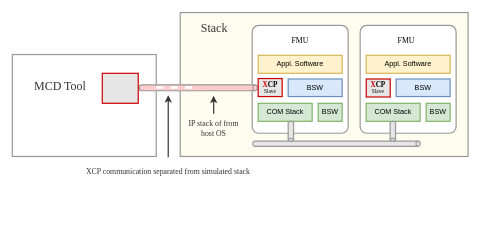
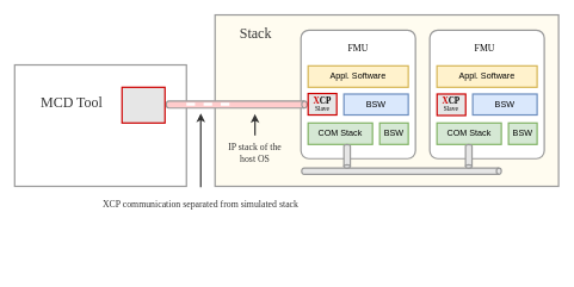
  <mxCell id="0" />
  <mxCell id="1" parent="0" />
  <mxCell id="2" value="" style="rounded=0;whiteSpace=wrap;html=1;strokeColor=#999999;strokeWidth=2;fillColor=default;" parent="1" vertex="1"><mxGeometry x="20" y="90" width="240" height="170" as="geometry" /></mxCell>
  <mxCell id="3" value="" style="rounded=0;whiteSpace=wrap;html=1;strokeWidth=2;strokeColor=#999999;fillColor=#FFFCF0;" parent="1" vertex="1"><mxGeometry x="300" y="20" width="480" height="240" as="geometry" /></mxCell>
  <mxCell id="4" value="" style="rounded=1;whiteSpace=wrap;html=1;strokeColor=#999999;strokeWidth=2;fillColor=#FFFFFF;arcSize=7;" parent="1" vertex="1"><mxGeometry x="420" y="41.3" width="160" height="180" as="geometry" /></mxCell>
  <mxCell id="5" value="" style="shape=cylinder3;whiteSpace=wrap;html=1;boundedLbl=1;backgroundOutline=1;size=3.826;strokeColor=#999999;strokeWidth=2;fillColor=#FFCCCC;rotation=90;" parent="1" vertex="1"><mxGeometry x="325.3" y="47" width="9.85" height="197" as="geometry" /></mxCell>
  <mxCell id="6" value="" style="endArrow=none;dashed=1;html=1;rounded=0;strokeWidth=7;strokeColor=#FFFFFF;jumpSize=6;startSize=6;endSize=6;" parent="1" edge="1"><mxGeometry width="50" height="50" relative="1" as="geometry"><mxPoint x="610" y="67.55" as="sourcePoint" /><mxPoint x="630" y="168.05" as="targetPoint" /></mxGeometry></mxCell>
  <mxCell id="7" value="Appl. Software" style="rounded=0;whiteSpace=wrap;html=1;strokeColor=#d6b656;strokeWidth=2;fillColor=#fff2cc;" parent="1" vertex="1"><mxGeometry x="430" y="91.3" width="140" height="30" as="geometry" /></mxCell>
  <mxCell id="8" value="BSW" style="rounded=0;whiteSpace=wrap;html=1;strokeColor=#6c8ebf;strokeWidth=2;fillColor=#dae8fc;" parent="1" vertex="1"><mxGeometry x="480" y="130.8" width="90" height="29.25" as="geometry" /></mxCell>
  <mxCell id="9" value="COM Stack" style="rounded=0;whiteSpace=wrap;html=1;strokeColor=#82b366;strokeWidth=2;fillColor=#d5e8d4;" parent="1" vertex="1"><mxGeometry x="430" y="171.3" width="90" height="30" as="geometry" /></mxCell>
  <mxCell id="10" value="BSW" style="rounded=0;whiteSpace=wrap;html=1;strokeColor=#82b366;strokeWidth=2;fillColor=#d5e8d4;" parent="1" vertex="1"><mxGeometry x="530" y="171.3" width="40" height="30" as="geometry" /></mxCell>
  <mxCell id="11" value="" style="rounded=1;whiteSpace=wrap;html=1;strokeColor=#999999;strokeWidth=2;fillColor=#FFFFFF;arcSize=7;" parent="1" vertex="1"><mxGeometry x="600" y="41.3" width="160" height="180" as="geometry" /></mxCell>
  <mxCell id="12" value="Appl. Software" style="rounded=0;whiteSpace=wrap;html=1;strokeColor=#d6b656;strokeWidth=2;fillColor=#fff2cc;" parent="1" vertex="1"><mxGeometry x="610" y="91.3" width="140" height="30" as="geometry" /></mxCell>
  <mxCell id="13" value="BSW" style="rounded=0;whiteSpace=wrap;html=1;strokeColor=#6c8ebf;strokeWidth=2;fillColor=#dae8fc;" parent="1" vertex="1"><mxGeometry x="660" y="130.8" width="90" height="29.25" as="geometry" /></mxCell>
  <mxCell id="14" value="COM Stack" style="rounded=0;whiteSpace=wrap;html=1;strokeColor=#82b366;strokeWidth=2;fillColor=#d5e8d4;" parent="1" vertex="1"><mxGeometry x="610" y="171.3" width="90" height="30" as="geometry" /></mxCell>
  <mxCell id="15" value="BSW" style="rounded=0;whiteSpace=wrap;html=1;strokeColor=#82b366;strokeWidth=2;fillColor=#d5e8d4;" parent="1" vertex="1"><mxGeometry x="710" y="171.3" width="40" height="30" as="geometry" /></mxCell>
  <mxCell id="16" value="" style="shape=cylinder3;whiteSpace=wrap;html=1;boundedLbl=1;backgroundOutline=1;size=3.432;strokeColor=#999999;strokeWidth=2;fillColor=#E6E6E6;rotation=90;" parent="1" vertex="1"><mxGeometry x="556" y="99.3" width="9" height="279" as="geometry" /></mxCell>
  <mxCell id="17" value="" style="shape=cylinder3;whiteSpace=wrap;html=1;boundedLbl=1;backgroundOutline=1;size=2.207;strokeColor=#999999;strokeWidth=2;fillColor=#E6E6E6;rotation=-180;" parent="1" vertex="1"><mxGeometry x="480" y="201.3" width="9" height="33" as="geometry" /></mxCell>
  <mxCell id="18" value="" style="shape=cylinder3;whiteSpace=wrap;html=1;boundedLbl=1;backgroundOutline=1;size=2.207;strokeColor=#999999;strokeWidth=2;fillColor=#E6E6E6;rotation=-180;" parent="1" vertex="1"><mxGeometry x="650" y="201.3" width="9" height="33" as="geometry" /></mxCell>
  <mxCell id="19" value="" style="rounded=0;whiteSpace=wrap;html=1;strokeColor=#CC0000;strokeWidth=2;fillColor=#E6E6E6;fontFamily=Verdana;" parent="1" vertex="1"><mxGeometry x="170" y="121.3" width="60" height="50" as="geometry" /></mxCell>
  <mxCell id="20" value="" style="rounded=0;whiteSpace=wrap;html=1;strokeColor=#CC0000;strokeWidth=2;fillColor=#E6E6E6;fontFamily=Verdana;" parent="1" vertex="1"><mxGeometry x="430" y="130.05" width="40" height="30" as="geometry" /></mxCell>
  <mxCell id="21" value="&lt;div style=&quot;font-size: 12px; line-height: 100%;&quot;&gt;&lt;font style=&quot;font-size: 12px;&quot;&gt;&lt;b&gt;&lt;font style=&quot;font-size: 12px;&quot; data-font-src=&quot;https://fonts.googleapis.com/css?family=Akaya+Telivigala&quot; face=&quot;Akaya Telivigala&quot;&gt;&lt;font style=&quot;font-size: 12px;&quot; color=&quot;#CC0000&quot;&gt;X&lt;/font&gt;&lt;font style=&quot;font-size: 12px;&quot; color=&quot;#000000&quot;&gt;CP&lt;/font&gt;&lt;/font&gt;&lt;/b&gt;&lt;/font&gt;&lt;/div&gt;&lt;div style=&quot;font-size: 9px; line-height: 100%;&quot;&gt;&lt;font style=&quot;font-size: 9px;&quot; color=&quot;#000000&quot;&gt;Slave&lt;/font&gt;&lt;font style=&quot;font-size: 12px;&quot;&gt;&lt;br&gt;&lt;/font&gt;&lt;/div&gt;" style="text;html=1;strokeColor=none;fillColor=none;align=center;verticalAlign=middle;whiteSpace=wrap;rounded=0;strokeWidth=2;fontFamily=Verdana;fontSize=13;fontColor=#CC0000;" parent="1" vertex="1"><mxGeometry x="432.76" y="128.86" width="34.47" height="30" as="geometry" /></mxCell>
  <mxCell id="22" value="" style="rounded=0;whiteSpace=wrap;html=1;strokeColor=#CC0000;strokeWidth=2;fillColor=#E6E6E6;fontFamily=Verdana;" parent="1" vertex="1"><mxGeometry x="610.15" y="130.8" width="40" height="30" as="geometry" /></mxCell>
  <mxCell id="23" value="&lt;div style=&quot;font-size: 12px; line-height: 100%;&quot;&gt;&lt;font style=&quot;font-size: 12px;&quot;&gt;&lt;b&gt;&lt;font style=&quot;font-size: 12px;&quot; data-font-src=&quot;https://fonts.googleapis.com/css?family=Akaya+Telivigala&quot; face=&quot;Akaya Telivigala&quot;&gt;&lt;font style=&quot;font-size: 12px;&quot; color=&quot;#CC0000&quot;&gt;X&lt;/font&gt;&lt;font style=&quot;font-size: 12px;&quot; color=&quot;#000000&quot;&gt;CP&lt;/font&gt;&lt;/font&gt;&lt;/b&gt;&lt;/font&gt;&lt;/div&gt;&lt;div style=&quot;font-size: 9px; line-height: 100%;&quot;&gt;&lt;font style=&quot;font-size: 9px;&quot; color=&quot;#000000&quot;&gt;Slave&lt;/font&gt;&lt;font style=&quot;font-size: 12px;&quot;&gt;&lt;br&gt;&lt;/font&gt;&lt;/div&gt;" style="text;html=1;strokeColor=none;fillColor=none;align=center;verticalAlign=middle;whiteSpace=wrap;rounded=0;strokeWidth=2;fontFamily=Verdana;fontSize=13;fontColor=#CC0000;" parent="1" vertex="1"><mxGeometry x="612.92" y="128.86" width="34.47" height="30" as="geometry" /></mxCell>
  <mxCell id="24" value="FMU" style="text;html=1;strokeColor=none;fillColor=none;align=center;verticalAlign=middle;whiteSpace=wrap;rounded=0;strokeWidth=2;fontFamily=Verdana;fontSize=13;fontColor=#000000;" parent="1" vertex="1"><mxGeometry x="470" y="51.3" width="60" height="30" as="geometry" /></mxCell>
  <mxCell id="25" value="FMU" style="text;html=1;strokeColor=none;fillColor=none;align=center;verticalAlign=middle;whiteSpace=wrap;rounded=0;strokeWidth=2;fontFamily=Verdana;fontSize=13;fontColor=#000000;" parent="1" vertex="1"><mxGeometry x="647.39" y="51.3" width="60" height="30" as="geometry" /></mxCell>
  <mxCell id="26" value="&lt;font style=&quot;font-size: 20px;&quot; color=&quot;#333333&quot;&gt;Stack&lt;/font&gt;" style="text;html=1;strokeColor=none;fillColor=none;align=center;verticalAlign=middle;whiteSpace=wrap;rounded=0;strokeWidth=2;fontFamily=Verdana;fontSize=13;fontColor=#000000;" parent="1" vertex="1"><mxGeometry x="320" y="21.3" width="74.32" height="46.52" as="geometry" /></mxCell>
  <mxCell id="27" value="&lt;font color=&quot;#333333&quot;&gt;MCD Tool&lt;/font&gt;" style="text;html=1;strokeColor=none;fillColor=none;align=center;verticalAlign=middle;whiteSpace=wrap;rounded=0;strokeWidth=2;fontFamily=Verdana;fontSize=20;fontColor=#000000;" parent="1" vertex="1"><mxGeometry x="50" y="126.3" width="100" height="30" as="geometry" /></mxCell>
  <mxCell id="28" value="" style="endArrow=none;dashed=1;html=1;rounded=0;strokeColor=#FFFFFF;strokeWidth=4;fontFamily=Verdana;fontSize=20;fontColor=#000000;startSize=6;endSize=6;jumpSize=6;" parent="1" edge="1"><mxGeometry width="50" height="50" relative="1" as="geometry"><mxPoint x="260" y="145" as="sourcePoint" /><mxPoint x="330" y="145" as="targetPoint" /></mxGeometry></mxCell>
  <mxCell id="29" value="" style="endArrow=classic;html=1;rounded=0;strokeColor=#333333;strokeWidth=2;fontFamily=Verdana;fontSize=20;fontColor=#000000;startSize=6;endSize=6;jumpSize=6;" parent="1" edge="1"><mxGeometry width="50" height="50" relative="1" as="geometry"><mxPoint x="280" y="261.3" as="sourcePoint" /><mxPoint x="280" y="157.8" as="targetPoint" /></mxGeometry></mxCell>
  <mxCell id="30" value="&lt;p style=&quot;line-height: 70%;&quot;&gt;&lt;font style=&quot;font-size: 13px;&quot; color=&quot;#333333&quot;&gt;XCP communication separated from simulated stack&lt;/font&gt;&lt;/p&gt;" style="text;html=1;strokeColor=none;fillColor=none;align=center;verticalAlign=middle;whiteSpace=wrap;rounded=0;strokeWidth=2;fontFamily=Verdana;fontSize=20;fontColor=#000000;" parent="1" vertex="1"><mxGeometry x="140" y="260" width="280" height="47.4" as="geometry" /></mxCell>
  <mxCell id="31" value="" style="endArrow=classic;html=1;rounded=0;strokeColor=#333333;strokeWidth=2;fontFamily=Verdana;fontSize=20;fontColor=#000000;startSize=6;endSize=6;jumpSize=6;" parent="1" edge="1"><mxGeometry width="50" height="50" relative="1" as="geometry"><mxPoint x="355.78" y="188.86" as="sourcePoint" /><mxPoint x="355.78" y="158.86" as="targetPoint" /></mxGeometry></mxCell>
- <mxCell id="32" value="&lt;p style=&quot;line-height: 70%;&quot;&gt;&lt;font style=&quot;font-size: 13px;&quot; color=&quot;#333333&quot;&gt;IP stack of from host OS&lt;/font&gt;&lt;/p&gt;" style="text;html=1;strokeColor=none;fillColor=none;align=center;verticalAlign=middle;whiteSpace=wrap;rounded=0;strokeWidth=2;fontFamily=Verdana;fontSize=20;fontColor=#000000;" parent="1" vertex="1"><mxGeometry x="307" y="191.3" width="97.84" height="40" as="geometry" /></mxCell>
+ <mxCell id="32" value="&lt;p style=&quot;line-height: 70%;&quot;&gt;&lt;font style=&quot;font-size: 13px;&quot; color=&quot;#333333&quot;&gt;IP stack of the host OS&lt;/font&gt;&lt;/p&gt;" style="text;html=1;strokeColor=none;fillColor=none;align=center;verticalAlign=middle;whiteSpace=wrap;rounded=0;strokeWidth=2;fontFamily=Verdana;fontSize=20;fontColor=#000000;" parent="1" vertex="1"><mxGeometry x="307" y="191.3" width="97.84" height="40" as="geometry" /></mxCell>
